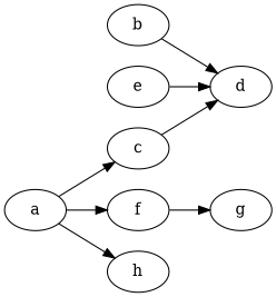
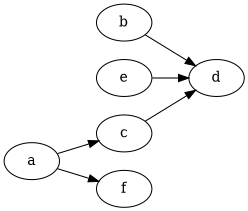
  digraph {
    rankdir=LR
    node [Weight=2]
    edge [Weight=1]
    c [Weight=3]
    a
    f
-   h
    b [Weight=3]
    d [Weight=1]
    e [Weight=3]
-   g
    c -> d [Weight=2]
    a -> c
    a -> f
-   a -> h [Weight=3]
-   f -> g
    b -> d [Weight=2]
    e -> d
  }
